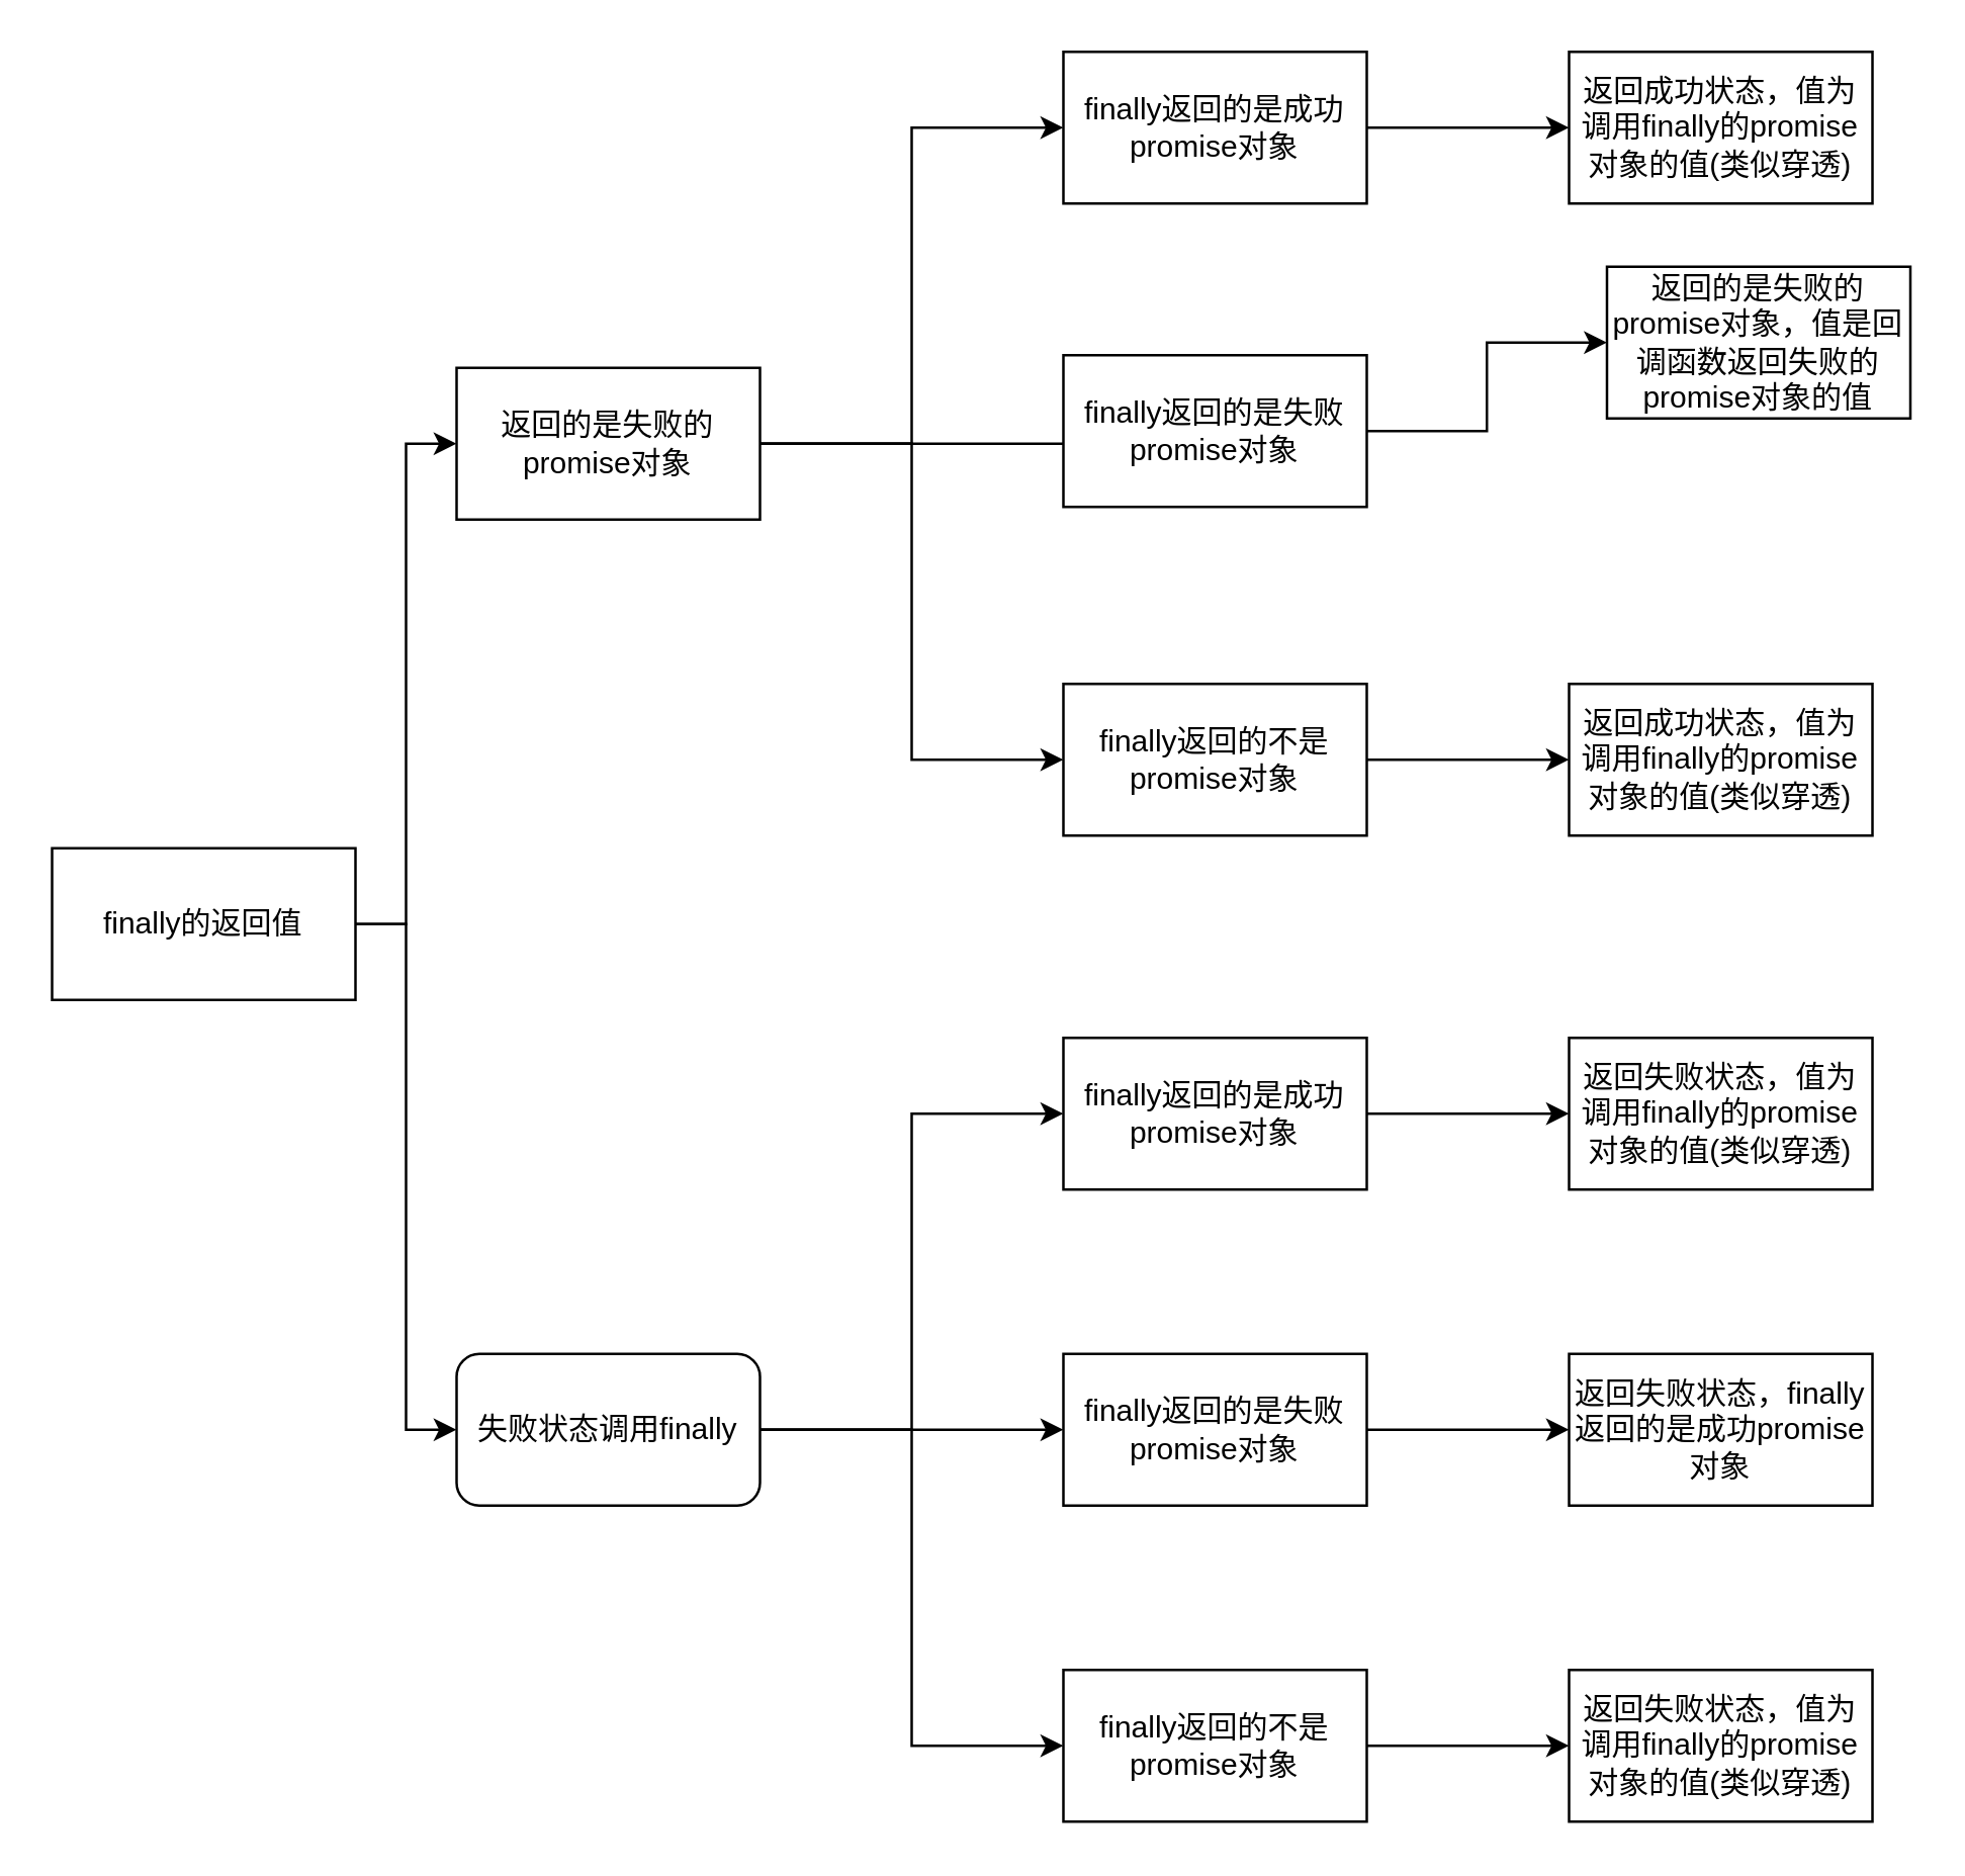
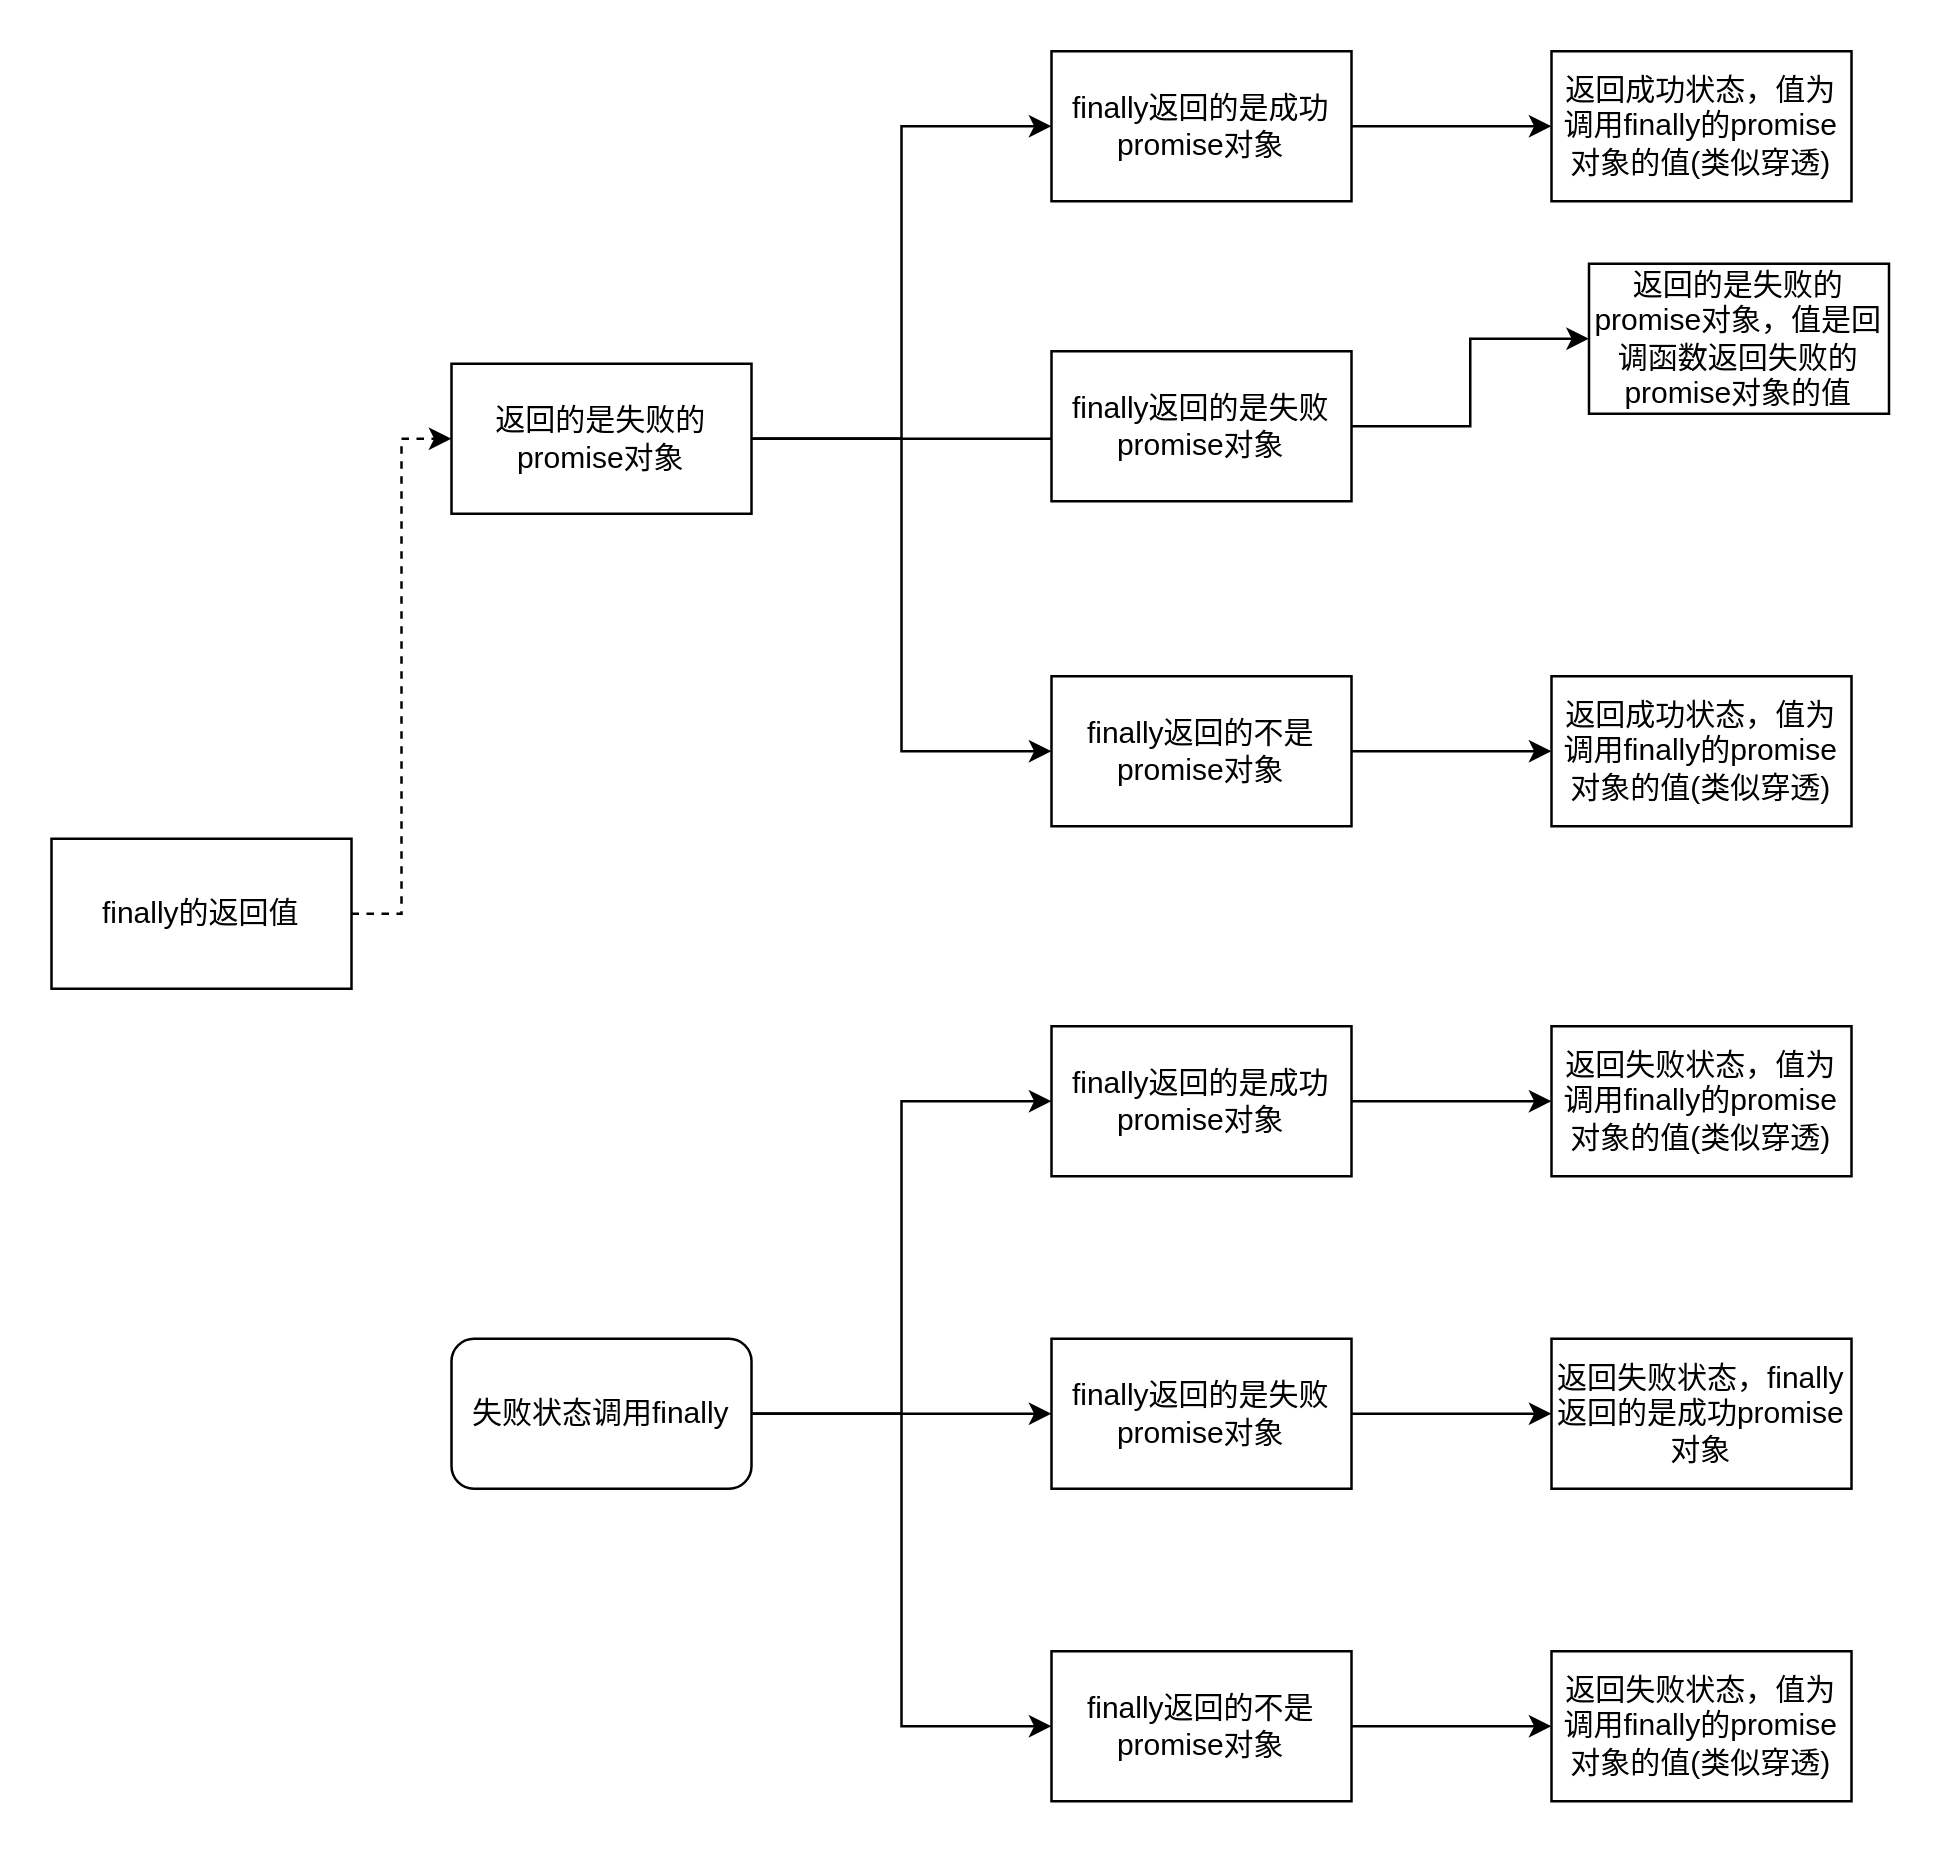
  <mxCell id="0" />
  <mxCell id="1" parent="0" />
- <mxCell id="2" style="edgeStyle=orthogonalEdgeStyle;rounded=0;orthogonalLoop=1;jettySize=auto;html=1;exitX=1;exitY=0.5;exitDx=0;exitDy=0;entryX=0;entryY=0.5;entryDx=0;entryDy=0;" edge="1" parent="1" source="4" target="8"><mxGeometry relative="1" as="geometry" /></mxCell>
- <mxCell id="3" style="edgeStyle=orthogonalEdgeStyle;rounded=0;orthogonalLoop=1;jettySize=auto;html=1;exitX=1;exitY=0.5;exitDx=0;exitDy=0;entryX=0;entryY=0.5;entryDx=0;entryDy=0;" edge="1" parent="1" source="4" target="12"><mxGeometry relative="1" as="geometry" /></mxCell>
+ <mxCell id="2" style="edgeStyle=orthogonalEdgeStyle;rounded=0;orthogonalLoop=1;jettySize=auto;html=1;exitX=1;exitY=0.5;exitDx=0;exitDy=0;entryX=0;entryY=0.5;entryDx=0;entryDy=0;dashed=1;" edge="1" parent="1" source="4" target="8"><mxGeometry relative="1" as="geometry" /></mxCell>
  <mxCell id="4" value="finally的返回值" style="rounded=0;whiteSpace=wrap;html=1;" vertex="1" parent="1"><mxGeometry x="20" y="335" width="120" height="60" as="geometry" /></mxCell>
  <mxCell id="5" style="edgeStyle=orthogonalEdgeStyle;rounded=0;orthogonalLoop=1;jettySize=auto;html=1;exitX=1;exitY=0.5;exitDx=0;exitDy=0;entryX=0;entryY=0.5;entryDx=0;entryDy=0;" edge="1" parent="1" source="8" target="14"><mxGeometry relative="1" as="geometry" /></mxCell>
  <mxCell id="6" style="edgeStyle=orthogonalEdgeStyle;rounded=0;orthogonalLoop=1;jettySize=auto;html=1;exitX=1;exitY=0.5;exitDx=0;exitDy=0;entryX=0.083;entryY=0.583;entryDx=0;entryDy=0;entryPerimeter=0;" edge="1" parent="1" source="8" target="16"><mxGeometry relative="1" as="geometry" /></mxCell>
  <mxCell id="7" style="edgeStyle=orthogonalEdgeStyle;rounded=0;orthogonalLoop=1;jettySize=auto;html=1;exitX=1;exitY=0.5;exitDx=0;exitDy=0;entryX=0;entryY=0.5;entryDx=0;entryDy=0;" edge="1" parent="1" source="8" target="18"><mxGeometry relative="1" as="geometry" /></mxCell>
  <mxCell id="8" value="返回的是失败的promise对象" style="rounded=0;whiteSpace=wrap;html=1;" vertex="1" parent="1"><mxGeometry x="180" y="145" width="120" height="60" as="geometry" /></mxCell>
  <mxCell id="9" style="edgeStyle=orthogonalEdgeStyle;rounded=0;orthogonalLoop=1;jettySize=auto;html=1;exitX=1;exitY=0.5;exitDx=0;exitDy=0;entryX=0;entryY=0.5;entryDx=0;entryDy=0;" edge="1" parent="1" source="12" target="20"><mxGeometry relative="1" as="geometry" /></mxCell>
  <mxCell id="10" style="edgeStyle=orthogonalEdgeStyle;rounded=0;orthogonalLoop=1;jettySize=auto;html=1;exitX=1;exitY=0.5;exitDx=0;exitDy=0;entryX=0;entryY=0.5;entryDx=0;entryDy=0;" edge="1" parent="1" source="12" target="21"><mxGeometry relative="1" as="geometry" /></mxCell>
  <mxCell id="11" style="edgeStyle=orthogonalEdgeStyle;rounded=0;orthogonalLoop=1;jettySize=auto;html=1;exitX=1;exitY=0.5;exitDx=0;exitDy=0;entryX=0;entryY=0.5;entryDx=0;entryDy=0;" edge="1" parent="1" source="12" target="22"><mxGeometry relative="1" as="geometry" /></mxCell>
  <mxCell id="12" value="失败状态调用finally" style="whiteSpace=wrap;html=1;rounded=1;" vertex="1" parent="1"><mxGeometry x="180" y="535" width="120" height="60" as="geometry" /></mxCell>
  <mxCell id="13" style="edgeStyle=orthogonalEdgeStyle;rounded=0;orthogonalLoop=1;jettySize=auto;html=1;exitX=1;exitY=0.5;exitDx=0;exitDy=0;" edge="1" parent="1" source="14" target="23"><mxGeometry relative="1" as="geometry" /></mxCell>
  <mxCell id="14" value="finally返回的是成功promise对象" style="rounded=0;whiteSpace=wrap;html=1;" vertex="1" parent="1"><mxGeometry x="420" y="20" width="120" height="60" as="geometry" /></mxCell>
  <mxCell id="15" style="edgeStyle=orthogonalEdgeStyle;rounded=0;orthogonalLoop=1;jettySize=auto;html=1;exitX=1;exitY=0.5;exitDx=0;exitDy=0;entryX=0;entryY=0.5;entryDx=0;entryDy=0;" edge="1" parent="1" source="16" target="25"><mxGeometry relative="1" as="geometry" /></mxCell>
  <mxCell id="16" value="finally返回的是失败promise对象" style="rounded=0;whiteSpace=wrap;html=1;" vertex="1" parent="1"><mxGeometry x="420" y="140" width="120" height="60" as="geometry" /></mxCell>
  <mxCell id="17" style="edgeStyle=orthogonalEdgeStyle;rounded=0;orthogonalLoop=1;jettySize=auto;html=1;exitX=1;exitY=0.5;exitDx=0;exitDy=0;" edge="1" parent="1" source="18"><mxGeometry relative="1" as="geometry"><mxPoint x="620" y="300" as="targetPoint" /></mxGeometry></mxCell>
  <mxCell id="18" value="finally返回的不是promise对象" style="rounded=0;whiteSpace=wrap;html=1;" vertex="1" parent="1"><mxGeometry x="420" y="270" width="120" height="60" as="geometry" /></mxCell>
  <mxCell id="19" style="edgeStyle=orthogonalEdgeStyle;rounded=0;orthogonalLoop=1;jettySize=auto;html=1;exitX=1;exitY=0.5;exitDx=0;exitDy=0;" edge="1" parent="1" source="20" target="28"><mxGeometry relative="1" as="geometry" /></mxCell>
  <mxCell id="20" value="finally返回的是成功promise对象" style="rounded=0;whiteSpace=wrap;html=1;" vertex="1" parent="1"><mxGeometry x="420" y="410" width="120" height="60" as="geometry" /></mxCell>
  <mxCell id="21" value="finally返回的是失败promise对象" style="rounded=0;whiteSpace=wrap;html=1;" vertex="1" parent="1"><mxGeometry x="420" y="535" width="120" height="60" as="geometry" /></mxCell>
  <mxCell id="22" value="finally返回的不是promise对象" style="rounded=0;whiteSpace=wrap;html=1;" vertex="1" parent="1"><mxGeometry x="420" y="660" width="120" height="60" as="geometry" /></mxCell>
  <mxCell id="23" value="返回成功状态，值为调用finally的promise对象的值(类似穿透)" style="rounded=0;whiteSpace=wrap;html=1;" vertex="1" parent="1"><mxGeometry x="620" y="20" width="120" height="60" as="geometry" /></mxCell>
  <mxCell id="24" value="返回成功状态，值为调用finally的promise对象的值(类似穿透)" style="rounded=0;whiteSpace=wrap;html=1;" vertex="1" parent="1"><mxGeometry x="620" y="270" width="120" height="60" as="geometry" /></mxCell>
  <mxCell id="25" value="返回的是失败的promise对象，值是回调函数返回失败的promise对象的值" style="rounded=0;whiteSpace=wrap;html=1;" vertex="1" parent="1"><mxGeometry x="635" y="105" width="120" height="60" as="geometry" /></mxCell>
  <mxCell id="26" style="edgeStyle=orthogonalEdgeStyle;rounded=0;orthogonalLoop=1;jettySize=auto;html=1;exitX=1;exitY=0.5;exitDx=0;exitDy=0;" edge="1" parent="1"><mxGeometry relative="1" as="geometry"><mxPoint x="620" y="690" as="targetPoint" /><mxPoint x="540" y="690" as="sourcePoint" /></mxGeometry></mxCell>
  <mxCell id="27" value="返回失败状态，值为调用finally的promise对象的值(类似穿透)" style="rounded=0;whiteSpace=wrap;html=1;" vertex="1" parent="1"><mxGeometry x="620" y="660" width="120" height="60" as="geometry" /></mxCell>
  <mxCell id="28" value="返回失败状态，值为调用finally的promise对象的值(类似穿透)" style="rounded=0;whiteSpace=wrap;html=1;" vertex="1" parent="1"><mxGeometry x="620" y="410" width="120" height="60" as="geometry" /></mxCell>
  <mxCell id="29" style="edgeStyle=orthogonalEdgeStyle;rounded=0;orthogonalLoop=1;jettySize=auto;html=1;exitX=1;exitY=0.5;exitDx=0;exitDy=0;" edge="1" parent="1"><mxGeometry relative="1" as="geometry"><mxPoint x="620" y="565" as="targetPoint" /><mxPoint x="540" y="565" as="sourcePoint" /></mxGeometry></mxCell>
  <mxCell id="30" value="返回失败状态，finally返回的是成功promise对象" style="rounded=0;whiteSpace=wrap;html=1;" vertex="1" parent="1"><mxGeometry x="620" y="535" width="120" height="60" as="geometry" /></mxCell>
